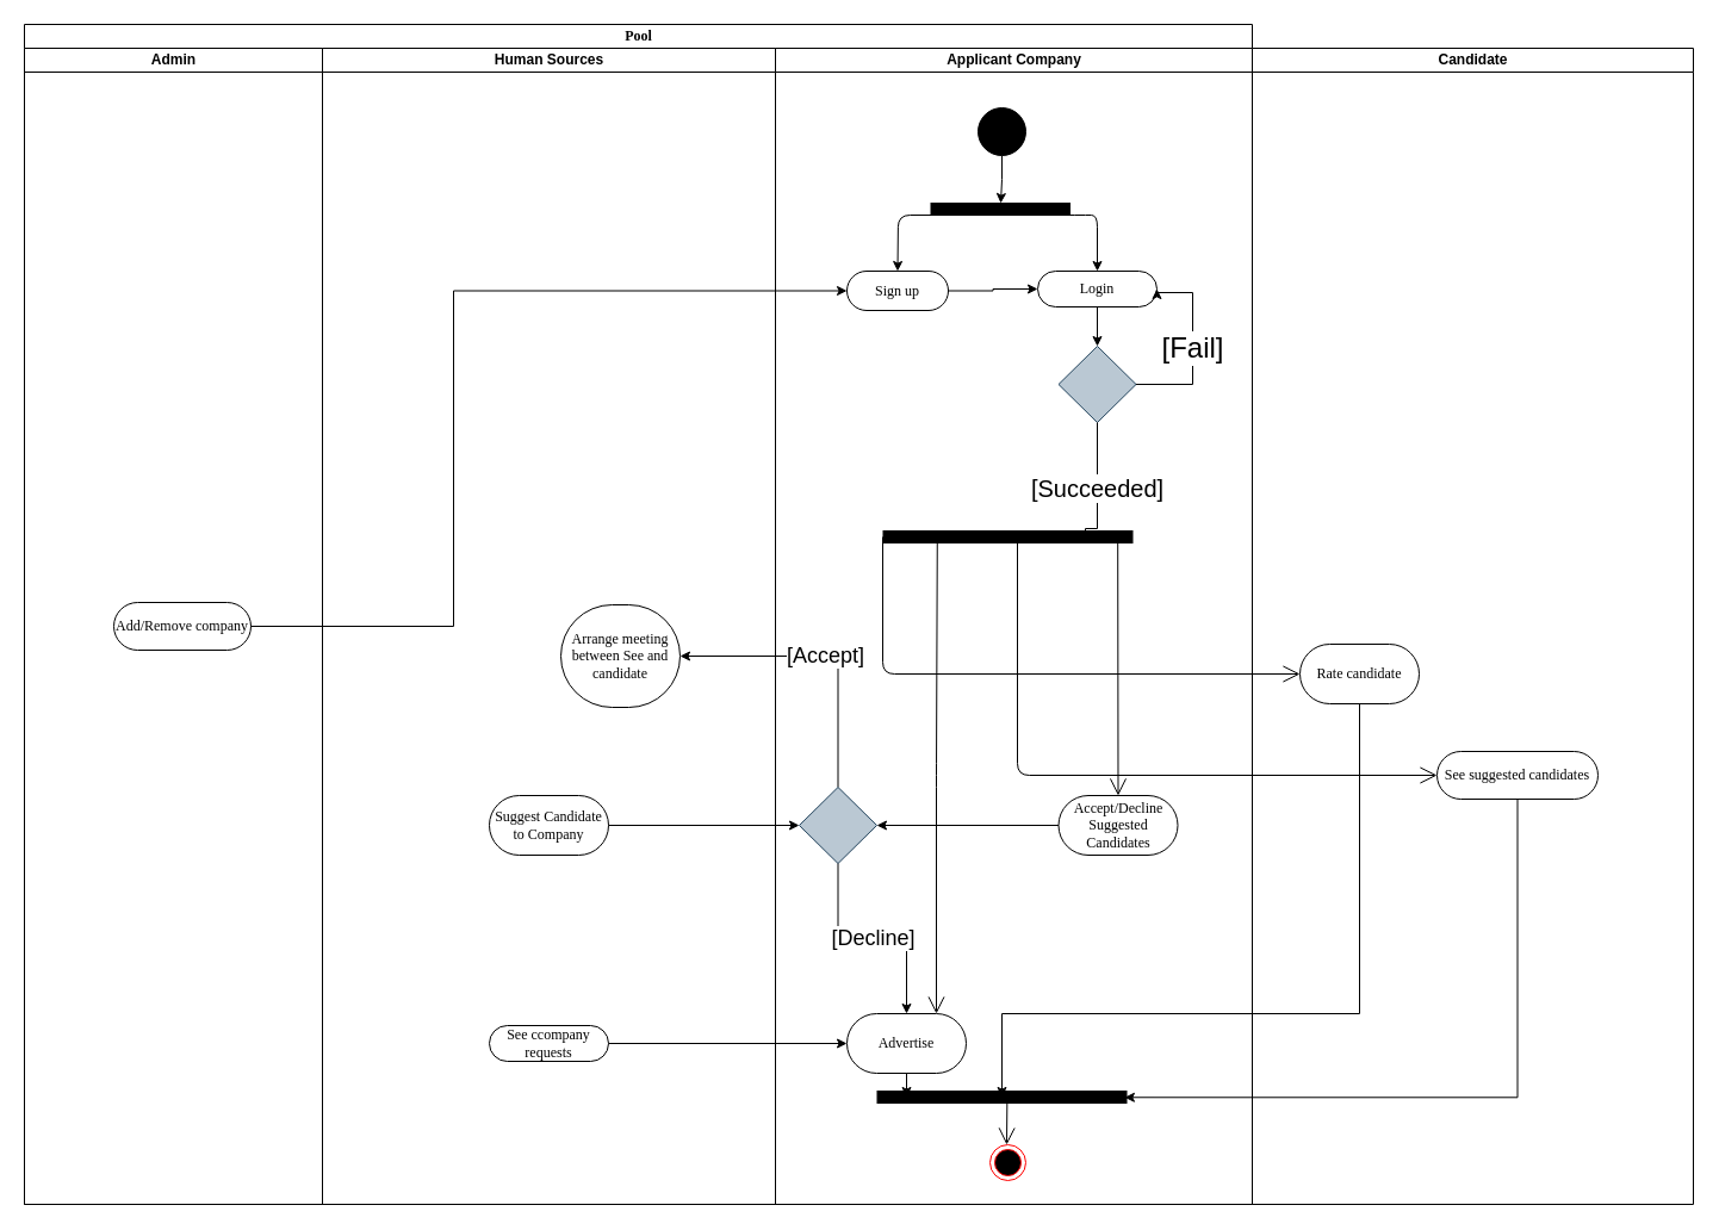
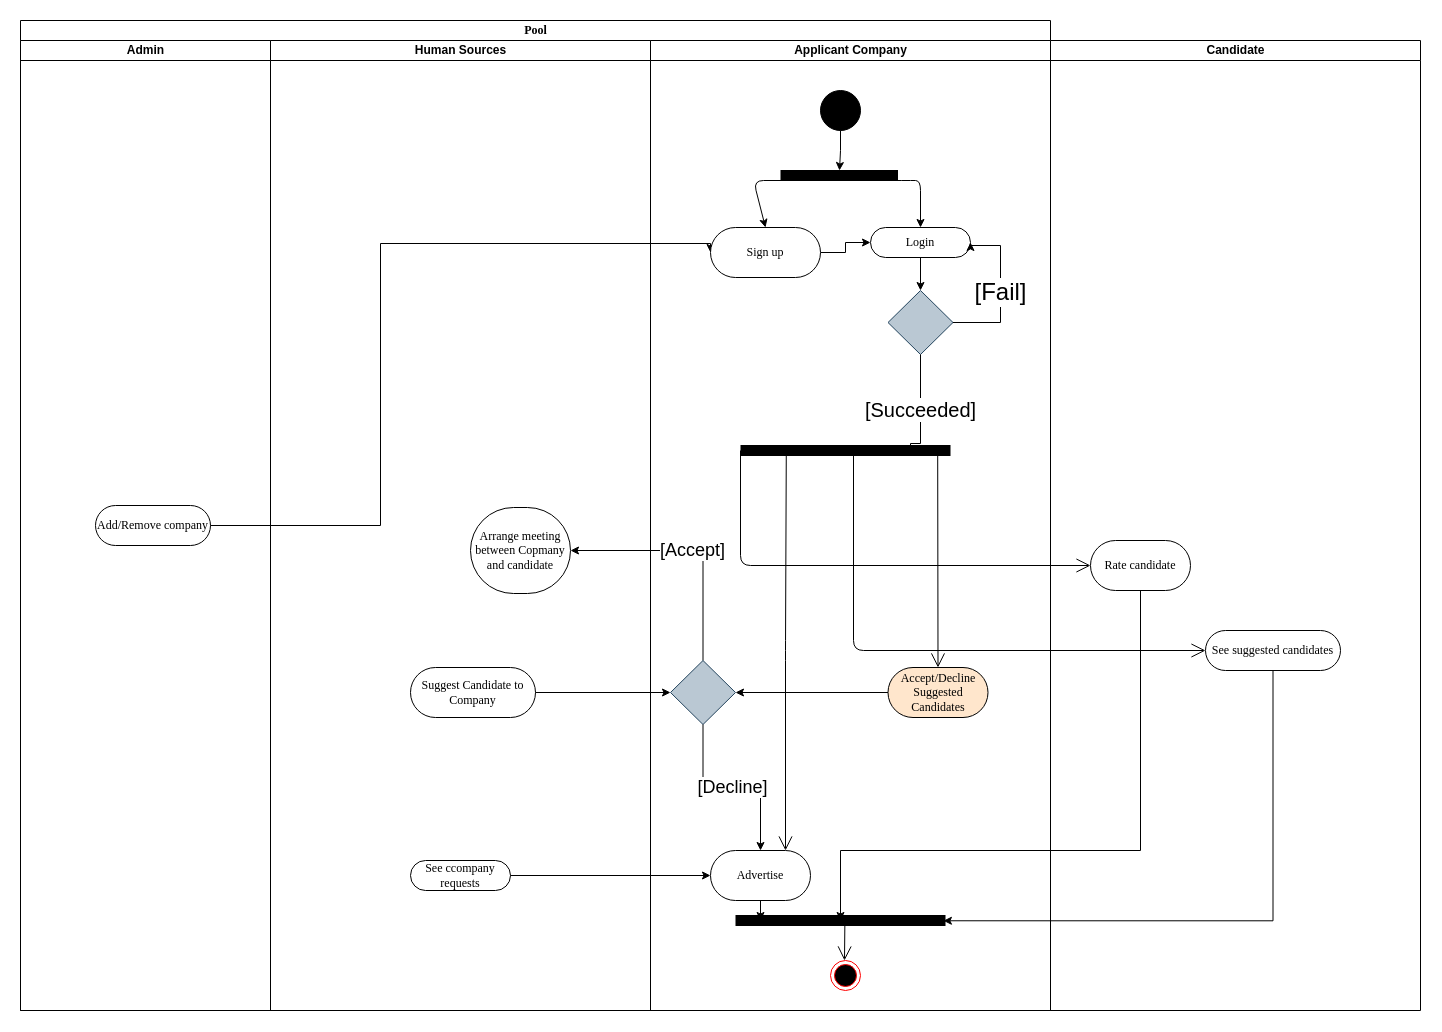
  <mxCell id="0" />
  <mxCell id="1" parent="0" />
  <mxCell id="2" value="Pool" style="swimlane;html=1;childLayout=stackLayout;startSize=20;rounded=0;shadow=0;comic=0;labelBackgroundColor=none;strokeWidth=1;fontFamily=Verdana;fontSize=12;align=center;" parent="1" vertex="1"><mxGeometry x="20" y="20" width="1030" height="990" as="geometry" /></mxCell>
  <mxCell id="3" value="Admin" style="swimlane;html=1;startSize=20;" parent="2" vertex="1"><mxGeometry y="20" width="250" height="970" as="geometry" /></mxCell>
  <mxCell id="4" value="Add/Remove company" style="rounded=1;whiteSpace=wrap;html=1;shadow=0;comic=0;labelBackgroundColor=none;strokeWidth=1;fontFamily=Verdana;fontSize=12;align=center;arcSize=50;" vertex="1" parent="3"><mxGeometry x="75" y="465" width="115" height="40" as="geometry" /></mxCell>
  <mxCell id="5" value="Human Sources" style="swimlane;html=1;startSize=20;" parent="2" vertex="1"><mxGeometry x="250" y="20" width="380" height="970" as="geometry" /></mxCell>
  <mxCell id="6" value="See ccompany requests" style="rounded=1;whiteSpace=wrap;html=1;shadow=0;comic=0;labelBackgroundColor=none;strokeWidth=1;fontFamily=Verdana;fontSize=12;align=center;arcSize=50;" parent="5" vertex="1"><mxGeometry x="140.0" y="820" width="100" height="30" as="geometry" /></mxCell>
- <mxCell id="7" value="Arrange meeting between See and candidate&lt;br&gt;" style="rounded=1;whiteSpace=wrap;html=1;shadow=0;comic=0;labelBackgroundColor=none;strokeWidth=1;fontFamily=Verdana;fontSize=12;align=center;arcSize=50;" vertex="1" parent="5"><mxGeometry x="200" y="467" width="100" height="86" as="geometry" /></mxCell>
- <mxCell id="8" value="Suggest Candidate to Company" style="rounded=1;whiteSpace=wrap;html=1;shadow=0;comic=0;labelBackgroundColor=none;strokeWidth=1;fontFamily=Verdana;fontSize=12;align=center;arcSize=50;" vertex="1" parent="5"><mxGeometry x="140" y="627" width="100" height="50" as="geometry" /></mxCell>
+ <mxCell id="7" value="Arrange meeting between Copmany and candidate&lt;br&gt;" style="rounded=1;whiteSpace=wrap;html=1;shadow=0;comic=0;labelBackgroundColor=none;strokeWidth=1;fontFamily=Verdana;fontSize=12;align=center;arcSize=50;" vertex="1" parent="5"><mxGeometry x="200" y="467" width="100" height="86" as="geometry" /></mxCell>
+ <mxCell id="8" value="Suggest Candidate to Company" style="rounded=1;whiteSpace=wrap;html=1;shadow=0;comic=0;labelBackgroundColor=none;strokeWidth=1;fontFamily=Verdana;fontSize=12;align=center;arcSize=50;" vertex="1" parent="5"><mxGeometry x="140" y="627" width="125" height="50" as="geometry" /></mxCell>
  <mxCell id="9" style="edgeStyle=orthogonalEdgeStyle;rounded=0;orthogonalLoop=1;jettySize=auto;html=1;entryX=0;entryY=0.5;entryDx=0;entryDy=0;" edge="1" parent="2" source="6" target="26"><mxGeometry relative="1" as="geometry" /></mxCell>
  <mxCell id="10" style="edgeStyle=orthogonalEdgeStyle;rounded=0;orthogonalLoop=1;jettySize=auto;html=1;exitX=1;exitY=0.5;exitDx=0;exitDy=0;" edge="1" parent="2" source="8" target="34"><mxGeometry relative="1" as="geometry" /></mxCell>
  <mxCell id="11" value="&lt;font style=&quot;font-size: 18px&quot;&gt;[Accept]&lt;/font&gt;" style="edgeStyle=orthogonalEdgeStyle;rounded=0;orthogonalLoop=1;jettySize=auto;html=1;exitX=0.5;exitY=0;exitDx=0;exitDy=0;entryX=1;entryY=0.5;entryDx=0;entryDy=0;" edge="1" parent="2" source="34" target="7"><mxGeometry relative="1" as="geometry"><mxPoint x="683" y="520" as="targetPoint" /></mxGeometry></mxCell>
  <mxCell id="12" style="edgeStyle=orthogonalEdgeStyle;rounded=0;orthogonalLoop=1;jettySize=auto;html=1;entryX=0;entryY=0.5;entryDx=0;entryDy=0;" edge="1" parent="2" source="4" target="28"><mxGeometry relative="1" as="geometry"><mxPoint x="420" y="210" as="targetPoint" /><Array as="points"><mxPoint x="360" y="505" /><mxPoint x="360" y="223" /></Array></mxGeometry></mxCell>
  <mxCell id="13" value="Applicant Company" style="swimlane;html=1;startSize=20;" parent="2" vertex="1"><mxGeometry x="630" y="20" width="400" height="970" as="geometry" /></mxCell>
  <mxCell id="14" value="" style="ellipse;whiteSpace=wrap;html=1;rounded=0;shadow=0;comic=0;labelBackgroundColor=none;strokeWidth=1;fillColor=#000000;fontFamily=Verdana;fontSize=12;align=center;" parent="13" vertex="1"><mxGeometry x="170" y="50" width="40" height="40" as="geometry" /></mxCell>
  <mxCell id="15" value="Login" style="rounded=1;whiteSpace=wrap;html=1;shadow=0;comic=0;labelBackgroundColor=none;strokeWidth=1;fontFamily=Verdana;fontSize=12;align=center;arcSize=50;" parent="13" vertex="1"><mxGeometry x="220" y="187" width="100" height="30" as="geometry" /></mxCell>
  <mxCell id="16" value="" style="rhombus;whiteSpace=wrap;html=1;color=black;fillColor=#bac8d3;strokeColor=#23445d;" parent="13" vertex="1"><mxGeometry x="237.5" y="250" width="65" height="64" as="geometry" /></mxCell>
  <mxCell id="17" value="&lt;span style=&quot;font-size: 24px&quot;&gt;[Fail]&lt;/span&gt;" style="edgeStyle=orthogonalEdgeStyle;rounded=0;orthogonalLoop=1;jettySize=auto;html=1;exitX=1;exitY=0.5;exitDx=0;exitDy=0;entryX=1;entryY=0.5;entryDx=0;entryDy=0;" parent="13" source="16" target="15" edge="1"><mxGeometry x="-0.008" relative="1" as="geometry"><mxPoint x="20" y="130" as="targetPoint" /><Array as="points"><mxPoint x="350" y="282" /><mxPoint x="350" y="205" /></Array><mxPoint as="offset" /></mxGeometry></mxCell>
  <mxCell id="18" value="" style="line;strokeWidth=11;fillColor=none;align=left;verticalAlign=middle;spacingTop=-1;spacingLeft=3;spacingRight=3;rotatable=0;labelPosition=right;points=[];portConstraint=eastwest;fontStyle=1" parent="13" vertex="1"><mxGeometry x="90" y="400" width="210" height="20" as="geometry" /></mxCell>
  <mxCell id="19" style="edgeStyle=orthogonalEdgeStyle;rounded=0;orthogonalLoop=1;jettySize=auto;html=1;exitX=0.5;exitY=1;exitDx=0;exitDy=0;" parent="13" source="15" edge="1"><mxGeometry relative="1" as="geometry"><mxPoint x="270" y="250" as="targetPoint" /></mxGeometry></mxCell>
  <mxCell id="20" value="&lt;font style=&quot;font-size: 20px&quot;&gt;[Succeeded]&lt;/font&gt;" style="edgeStyle=orthogonalEdgeStyle;rounded=0;orthogonalLoop=1;jettySize=auto;html=1;exitX=0.5;exitY=1;exitDx=0;exitDy=0;" parent="13" edge="1" source="16"><mxGeometry relative="1" as="geometry"><mxPoint x="260" y="413" as="targetPoint" /><mxPoint x="260" y="333" as="sourcePoint" /><Array as="points"><mxPoint x="270" y="403" /><mxPoint x="260" y="403" /></Array></mxGeometry></mxCell>
  <mxCell id="21" value="&lt;span style=&quot;font-size: 24px&quot;&gt;[Fail]&lt;/span&gt;" style="edgeStyle=orthogonalEdgeStyle;rounded=0;orthogonalLoop=1;jettySize=auto;html=1;exitX=1;exitY=0.5;exitDx=0;exitDy=0;entryX=1;entryY=0.5;entryDx=0;entryDy=0;" parent="13" edge="1"><mxGeometry x="-0.008" relative="1" as="geometry"><mxPoint x="157.5" y="515" as="targetPoint" /><Array as="points"><mxPoint x="187.5" y="592" /><mxPoint x="187.5" y="515" /></Array><mxPoint as="offset" /></mxGeometry></mxCell>
  <mxCell id="22" value="" style="endArrow=open;endFill=1;endSize=12;html=1;" parent="13" edge="1"><mxGeometry width="160" relative="1" as="geometry"><mxPoint x="245.6" y="710" as="sourcePoint" /><mxPoint x="245.6" y="710" as="targetPoint" /></mxGeometry></mxCell>
  <mxCell id="23" value="" style="endArrow=open;endFill=1;endSize=12;html=1;exitX=0.939;exitY=0.657;exitDx=0;exitDy=0;exitPerimeter=0;entryX=0.5;entryY=0;entryDx=0;entryDy=0;" parent="13" edge="1" target="30" source="18"><mxGeometry width="160" relative="1" as="geometry"><mxPoint x="258.1" y="410" as="sourcePoint" /><mxPoint x="281.91" y="710" as="targetPoint" /></mxGeometry></mxCell>
  <mxCell id="24" value="" style="endArrow=open;endFill=1;endSize=12;html=1;entryX=0;entryY=0.5;entryDx=0;entryDy=0;" edge="1" parent="13" target="42"><mxGeometry width="160" relative="1" as="geometry"><mxPoint x="203" y="410" as="sourcePoint" /><mxPoint x="203" y="640" as="targetPoint" /><Array as="points"><mxPoint x="203" y="610" /></Array></mxGeometry></mxCell>
  <mxCell id="25" style="edgeStyle=orthogonalEdgeStyle;rounded=0;orthogonalLoop=1;jettySize=auto;html=1;exitX=0.5;exitY=1;exitDx=0;exitDy=0;" edge="1" parent="13" source="26" target="36"><mxGeometry relative="1" as="geometry" /></mxCell>
  <mxCell id="26" value="Advertise" style="rounded=1;whiteSpace=wrap;html=1;shadow=0;comic=0;labelBackgroundColor=none;strokeWidth=1;fontFamily=Verdana;fontSize=12;align=center;arcSize=50;" vertex="1" parent="13"><mxGeometry x="60" y="810" width="100" height="50" as="geometry" /></mxCell>
  <mxCell id="27" style="edgeStyle=orthogonalEdgeStyle;rounded=0;orthogonalLoop=1;jettySize=auto;html=1;exitX=1;exitY=0.5;exitDx=0;exitDy=0;entryX=0;entryY=0.5;entryDx=0;entryDy=0;" edge="1" parent="13" source="28" target="15"><mxGeometry relative="1" as="geometry" /></mxCell>
- <mxCell id="28" value="Sign up" style="rounded=1;whiteSpace=wrap;html=1;shadow=0;comic=0;labelBackgroundColor=none;strokeWidth=1;fontFamily=Verdana;fontSize=12;align=center;arcSize=50;" vertex="1" parent="13"><mxGeometry x="60" y="187" width="85" height="33" as="geometry" /></mxCell>
+ <mxCell id="28" value="Sign up" style="rounded=1;whiteSpace=wrap;html=1;shadow=0;comic=0;labelBackgroundColor=none;strokeWidth=1;fontFamily=Verdana;fontSize=12;align=center;arcSize=50;" vertex="1" parent="13"><mxGeometry x="60" y="187" width="110" height="50" as="geometry" /></mxCell>
  <mxCell id="29" style="edgeStyle=orthogonalEdgeStyle;rounded=0;orthogonalLoop=1;jettySize=auto;html=1;entryX=1;entryY=0.5;entryDx=0;entryDy=0;" edge="1" parent="13" source="30" target="34"><mxGeometry relative="1" as="geometry" /></mxCell>
- <mxCell id="30" value="Accept/Decline Suggested Candidates" style="rounded=1;whiteSpace=wrap;html=1;shadow=0;comic=0;labelBackgroundColor=none;strokeWidth=1;fontFamily=Verdana;fontSize=12;align=center;arcSize=50;" vertex="1" parent="13"><mxGeometry x="237.5" y="627" width="100" height="50" as="geometry" /></mxCell>
+ <mxCell id="30" value="Accept/Decline Suggested Candidates" style="rounded=1;whiteSpace=wrap;html=1;shadow=0;comic=0;labelBackgroundColor=none;strokeWidth=1;fontFamily=Verdana;fontSize=12;align=center;arcSize=50;fillColor=#ffe6cc;" vertex="1" parent="13"><mxGeometry x="237.5" y="627" width="100" height="50" as="geometry" /></mxCell>
  <mxCell id="31" value="" style="line;strokeWidth=11;fillColor=none;align=left;verticalAlign=middle;spacingTop=-1;spacingLeft=3;spacingRight=3;rotatable=0;labelPosition=right;points=[];portConstraint=eastwest;fontStyle=1" vertex="1" parent="13"><mxGeometry x="130" y="125" width="117.5" height="20" as="geometry" /></mxCell>
  <mxCell id="32" value="" style="endArrow=open;endFill=1;endSize=12;html=1;entryX=0;entryY=0.5;entryDx=0;entryDy=0;" edge="1" parent="13" target="41"><mxGeometry width="160" relative="1" as="geometry"><mxPoint x="90" y="410" as="sourcePoint" /><mxPoint x="90" y="790" as="targetPoint" /><Array as="points"><mxPoint x="90" y="525" /></Array></mxGeometry></mxCell>
  <mxCell id="33" value="" style="endArrow=open;endFill=1;endSize=12;html=1;entryX=0.75;entryY=0;entryDx=0;entryDy=0;exitX=0.218;exitY=0.729;exitDx=0;exitDy=0;exitPerimeter=0;" edge="1" parent="13" source="18" target="26"><mxGeometry width="160" relative="1" as="geometry"><mxPoint x="109.29" y="410" as="sourcePoint" /><mxPoint x="109.29" y="790" as="targetPoint" /><Array as="points"><mxPoint x="135" y="610" /></Array></mxGeometry></mxCell>
  <mxCell id="34" value="" style="rhombus;whiteSpace=wrap;html=1;color=black;fillColor=#bac8d3;strokeColor=#23445d;" vertex="1" parent="13"><mxGeometry x="20" y="620" width="65" height="64" as="geometry" /></mxCell>
  <mxCell id="35" value="&lt;font style=&quot;font-size: 18px&quot;&gt;[Decline]&lt;/font&gt;" style="edgeStyle=orthogonalEdgeStyle;rounded=0;orthogonalLoop=1;jettySize=auto;html=1;exitX=0.5;exitY=1;exitDx=0;exitDy=0;entryX=0.5;entryY=0;entryDx=0;entryDy=0;" edge="1" parent="13" source="34" target="26"><mxGeometry relative="1" as="geometry"><mxPoint x="53.0" y="760" as="targetPoint" /></mxGeometry></mxCell>
  <mxCell id="36" value="" style="line;strokeWidth=11;fillColor=none;align=left;verticalAlign=middle;spacingTop=-1;spacingLeft=3;spacingRight=3;rotatable=0;labelPosition=right;points=[];portConstraint=eastwest;fontStyle=1" vertex="1" parent="13"><mxGeometry x="85" y="870" width="210" height="20" as="geometry" /></mxCell>
  <mxCell id="37" value="" style="ellipse;html=1;shape=endState;fillColor=#000000;strokeColor=#ff0000;" vertex="1" parent="13"><mxGeometry x="180" y="920" width="30" height="30" as="geometry" /></mxCell>
  <mxCell id="38" value="" style="endArrow=open;endFill=1;endSize=12;html=1;exitX=0.501;exitY=0.843;exitDx=0;exitDy=0;exitPerimeter=0;" edge="1" parent="13"><mxGeometry width="160" relative="1" as="geometry"><mxPoint x="194.4" y="880" as="sourcePoint" /><mxPoint x="194" y="920" as="targetPoint" /></mxGeometry></mxCell>
  <mxCell id="39" value="Candidate" style="swimlane;html=1;startSize=20;" parent="1" vertex="1"><mxGeometry x="1050" y="40" width="370" height="970" as="geometry" /></mxCell>
  <mxCell id="40" value="&lt;span style=&quot;font-size: 24px&quot;&gt;[Fail]&lt;/span&gt;" style="edgeStyle=orthogonalEdgeStyle;rounded=0;orthogonalLoop=1;jettySize=auto;html=1;exitX=1;exitY=0.5;exitDx=0;exitDy=0;entryX=1;entryY=0.5;entryDx=0;entryDy=0;" parent="39" edge="1"><mxGeometry x="-0.008" relative="1" as="geometry"><mxPoint x="157.5" y="515" as="targetPoint" /><Array as="points"><mxPoint x="187.5" y="592" /><mxPoint x="187.5" y="515" /></Array><mxPoint as="offset" /></mxGeometry></mxCell>
  <mxCell id="41" value="Rate candidate" style="rounded=1;whiteSpace=wrap;html=1;shadow=0;comic=0;labelBackgroundColor=none;strokeWidth=1;fontFamily=Verdana;fontSize=12;align=center;arcSize=50;" vertex="1" parent="39"><mxGeometry x="40" y="500" width="100" height="50" as="geometry" /></mxCell>
  <mxCell id="42" value="See suggested candidates" style="rounded=1;whiteSpace=wrap;html=1;shadow=0;comic=0;labelBackgroundColor=none;strokeWidth=1;fontFamily=Verdana;fontSize=12;align=center;arcSize=50;" vertex="1" parent="39"><mxGeometry x="155" y="590" width="135" height="40" as="geometry" /></mxCell>
  <mxCell id="43" style="edgeStyle=orthogonalEdgeStyle;rounded=0;orthogonalLoop=1;jettySize=auto;html=1;exitX=0.5;exitY=1;exitDx=0;exitDy=0;" edge="1" parent="1" source="14"><mxGeometry relative="1" as="geometry"><mxPoint x="839" y="170" as="targetPoint" /></mxGeometry></mxCell>
  <mxCell id="44" value="" style="endArrow=classic;html=1;entryX=0.5;entryY=0;entryDx=0;entryDy=0;" edge="1" parent="1" target="28"><mxGeometry width="50" height="50" relative="1" as="geometry"><mxPoint x="810" y="180" as="sourcePoint" /><mxPoint x="730" y="180" as="targetPoint" /><Array as="points"><mxPoint x="810" y="180" /><mxPoint x="753" y="180" /></Array></mxGeometry></mxCell>
  <mxCell id="45" value="" style="endArrow=classic;html=1;entryX=0.5;entryY=0;entryDx=0;entryDy=0;" edge="1" parent="1" target="15"><mxGeometry width="50" height="50" relative="1" as="geometry"><mxPoint x="890" y="180" as="sourcePoint" /><mxPoint x="762.5" y="237" as="targetPoint" /><Array as="points"><mxPoint x="900" y="180" /><mxPoint x="920" y="180" /></Array></mxGeometry></mxCell>
  <mxCell id="46" style="edgeStyle=orthogonalEdgeStyle;rounded=0;orthogonalLoop=1;jettySize=auto;html=1;entryX=0.99;entryY=0.514;entryDx=0;entryDy=0;entryPerimeter=0;" edge="1" parent="1" source="42" target="36"><mxGeometry relative="1" as="geometry"><mxPoint x="1255" y="920" as="targetPoint" /></mxGeometry></mxCell>
  <mxCell id="47" style="edgeStyle=orthogonalEdgeStyle;rounded=0;orthogonalLoop=1;jettySize=auto;html=1;" edge="1" parent="1" source="41"><mxGeometry relative="1" as="geometry"><mxPoint x="840" y="920" as="targetPoint" /><Array as="points"><mxPoint x="1140" y="850" /><mxPoint x="840" y="850" /></Array></mxGeometry></mxCell>
